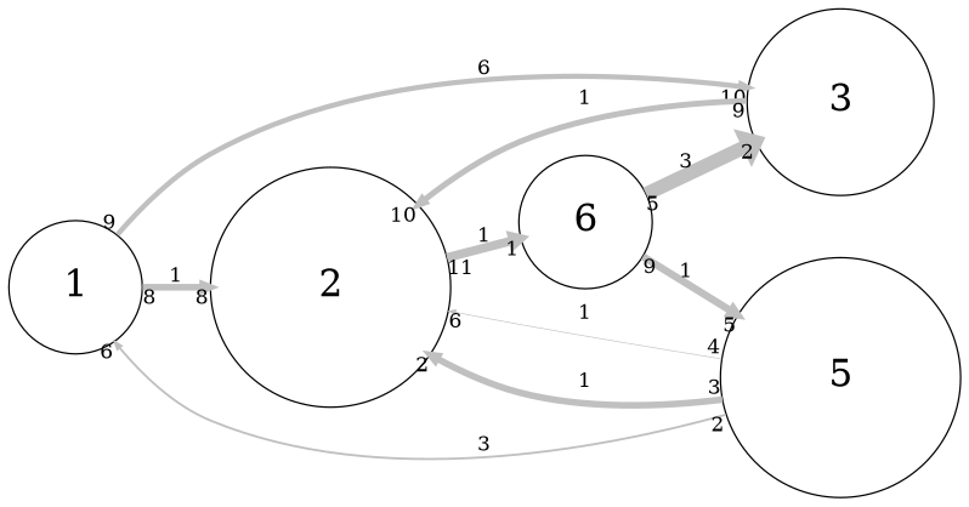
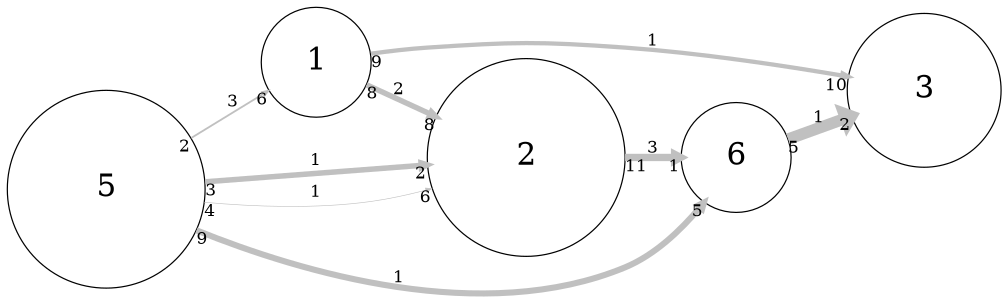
  digraph {
    rankdir=LR
    scale=1
    splines=spline
    node [fontsize=25 shape=circle]
    edge [arrowsize=0.5 capacity=1 color=grey from_pd=8 headlabel=10 penwidth=4.5 pt=12 splines=true taillabel=9 to_pd=9]
    n1 [height=1.25 label=1 width=1.25]
    n2 [height=2.25 label=2 width=2.25]
    n3 [height=1.75 label=3 width=1.75]
    n4 [height=1.25 label=6 width=1.25]
    n5 [height=2.25 label=5 width=2.25]
-   n1 -> n2 [from_pd=7 headlabel=8 label=1 taillabel=8 to_pd=7]
-   n1 -> n3 [label=6 penwidth=3.5 pt=14]
-   n2 -> n4 [from_pd=10 headlabel=1 label=1 penwidth=6.0 pt=9 taillabel=11 to_pd=0]
-   n3 -> n2 [label=1 penwidth=4.0 pt=13]
-   n4 -> n3 [from_pd=4 headlabel=2 label=3 penwidth=9.5 pt=2 taillabel=5 to_pd=1]
-   n4 -> n5 [headlabel=5 label=1 penwidth=5.0 pt=11 to_pd=4]
+   n1 -> n2 [from_pd=7 headlabel=8 label=2 taillabel=8 to_pd=7]
+   n1 -> n3 [label=1 penwidth=3.5 pt=14]
+   n2 -> n4 [from_pd=10 headlabel=1 label=3 penwidth=6.0 pt=9 taillabel=11 to_pd=0]
+   n4 -> n3 [from_pd=4 headlabel=2 label=1 penwidth=9.5 pt=2 taillabel=5 to_pd=1]
+   n5 -> n4 [headlabel=5 label=1 penwidth=5.0 pt=11 to_pd=4]
    n5 -> n1 [from_pd=1 headlabel=6 label=3 penwidth=1.5 pt=18 taillabel=2 to_pd=5]
    n5 -> n2 [from_pd=2 headlabel=2 label=1 taillabel=3 to_pd=1]
    n5 -> n2 [from_pd=3 headlabel=6 label=1 penwidth=0.5 pt=20 taillabel=4 to_pd=5]
  }
